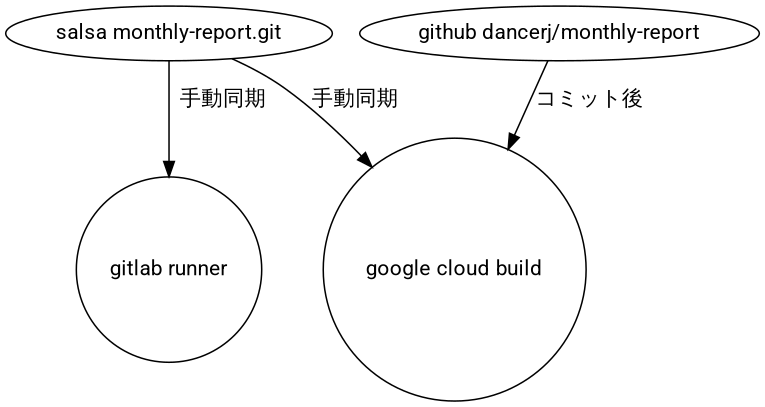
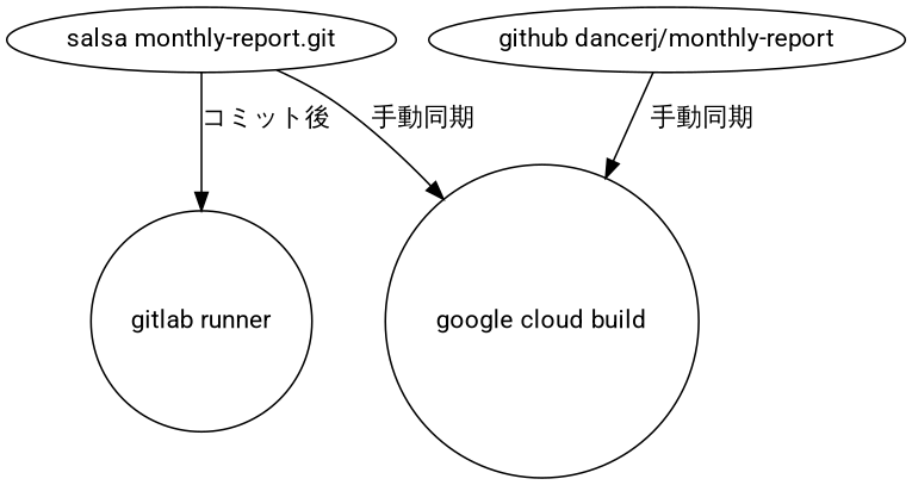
  digraph {
    fontname=Roboto
    node [fontname=Roboto]
    edge [fontname=Roboto]
    n1 [label="salsa monthly-report.git"]
    n2 [label="gitlab runner" shape=circle]
    n3 [label="google cloud build" shape=circle]
    n4 [label="github dancerj/monthly-report"]
-   n1 -> n2 [label="手動同期"]
+   n1 -> n2 [label="コミット後"]
    n1 -> n3 [label="手動同期"]
-   n4 -> n3 [label="コミット後"]
+   n4 -> n3 [label="手動同期"]
  }
